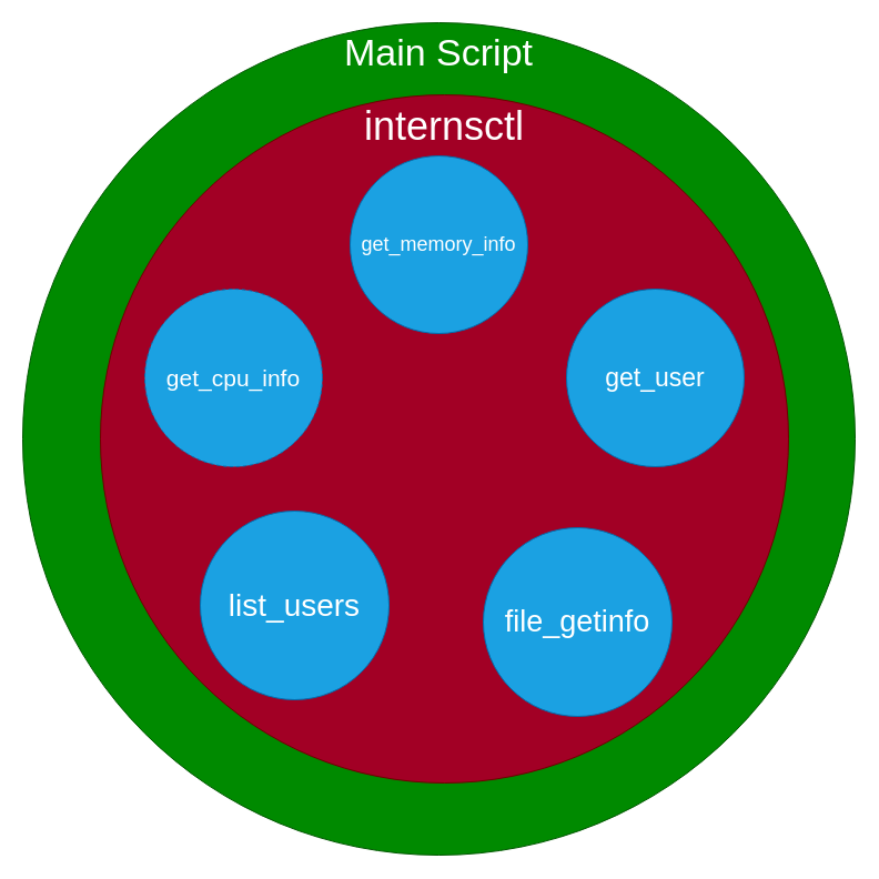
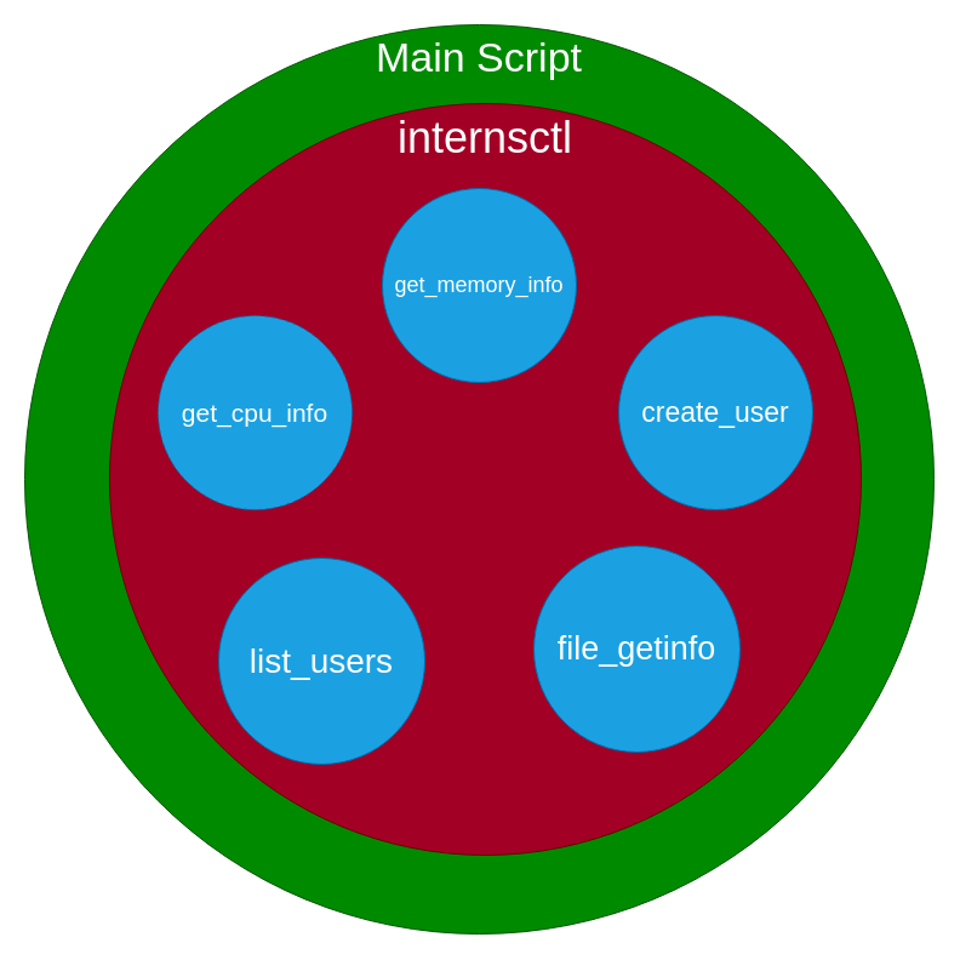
  <mxCell id="0" />
  <mxCell id="1" parent="0" />
  <mxCell id="2" value="Main Script" style="ellipse;whiteSpace=wrap;html=1;aspect=fixed;align=center;horizontal=1;verticalAlign=top;fontSize=34;labelBackgroundColor=none;fillColor=#008a00;fontColor=#ffffff;strokeColor=#005700;" parent="1" vertex="1"><mxGeometry x="20" y="20" width="750" height="750" as="geometry" /></mxCell>
  <mxCell id="3" value="internsctl" style="ellipse;whiteSpace=wrap;html=1;aspect=fixed;align=center;verticalAlign=top;fontSize=36;labelBackgroundColor=none;fillColor=#a20025;fontColor=#ffffff;strokeColor=#6F0000;" parent="1" vertex="1"><mxGeometry x="90" y="85" width="620" height="620" as="geometry" /></mxCell>
  <mxCell id="4" value="get_cpu_info  " style="ellipse;whiteSpace=wrap;html=1;aspect=fixed;fontSize=21;labelBackgroundColor=none;fillColor=#1ba1e2;fontColor=#ffffff;strokeColor=#006EAF;dashed=1;" parent="1" vertex="1"><mxGeometry x="130" y="260" width="160" height="160" as="geometry" /></mxCell>
- <mxCell id="5" value="get_memory_info" style="ellipse;whiteSpace=wrap;html=1;aspect=fixed;fontSize=18;labelBackgroundColor=none;fillColor=#1ba1e2;fontColor=#ffffff;strokeColor=#006EAF;" parent="1" vertex="1"><mxGeometry x="315" y="140" width="160" height="160" as="geometry" /></mxCell>
- <mxCell id="6" value="get_user  " style="ellipse;whiteSpace=wrap;html=1;aspect=fixed;fontSize=23;labelBackgroundColor=none;fillColor=#1ba1e2;fontColor=#ffffff;strokeColor=#006EAF;" parent="1" vertex="1"><mxGeometry x="510" y="260" width="160" height="160" as="geometry" /></mxCell>
+ <mxCell id="5" value="get_memory_info" style="ellipse;whiteSpace=wrap;html=1;aspect=fixed;fontSize=18;labelBackgroundColor=none;fillColor=#1ba1e2;fontColor=#ffffff;strokeColor=#006EAF;" parent="1" vertex="1"><mxGeometry x="315" y="155" width="160" height="160" as="geometry" /></mxCell>
+ <mxCell id="6" value="create_user  " style="ellipse;whiteSpace=wrap;html=1;aspect=fixed;fontSize=23;labelBackgroundColor=none;fillColor=#1ba1e2;fontColor=#ffffff;strokeColor=#006EAF;" parent="1" vertex="1"><mxGeometry x="510" y="260" width="160" height="160" as="geometry" /></mxCell>
  <mxCell id="7" value="list_users   " style="ellipse;whiteSpace=wrap;html=1;aspect=fixed;fontSize=28;labelBackgroundColor=none;fillColor=#1ba1e2;fontColor=#ffffff;strokeColor=#006EAF;" parent="1" vertex="1"><mxGeometry x="180" y="460" width="170" height="170" as="geometry" /></mxCell>
- <mxCell id="8" value="file_getinfo " style="ellipse;whiteSpace=wrap;html=1;aspect=fixed;fontSize=27;labelBackgroundColor=none;fillColor=#1ba1e2;fontColor=#ffffff;strokeColor=#006EAF;" parent="1" vertex="1"><mxGeometry x="435" y="475" width="170" height="170" as="geometry" /></mxCell>
+ <mxCell id="8" value="file_getinfo " style="ellipse;whiteSpace=wrap;html=1;aspect=fixed;fontSize=27;labelBackgroundColor=none;fillColor=#1ba1e2;fontColor=#ffffff;strokeColor=#006EAF;" parent="1" vertex="1"><mxGeometry x="440" y="450" width="170" height="170" as="geometry" /></mxCell>
